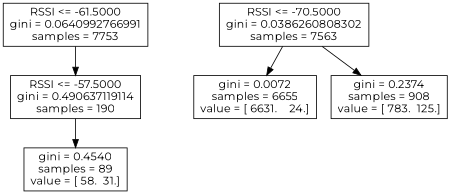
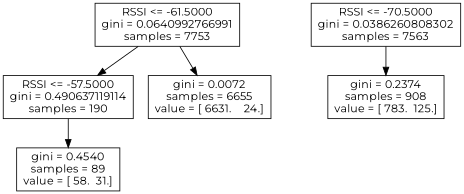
  digraph {
    fontname=Montserrat
    node [fontname=Montserrat shape=box]
    edge [fontname=Montserrat]
    n1 [label="RSSI <= -61.5000\ngini = 0.0640992766991\nsamples = 7753"]
    n2 [label="RSSI <= -57.5000\ngini = 0.490637119114\nsamples = 190"]
    n3 [label="RSSI <= -70.5000\ngini = 0.0386260808302\nsamples = 7563"]
    n4 [label="gini = 0.0072\nsamples = 6655\nvalue = [ 6631.    24.]"]
    n5 [label="gini = 0.2374\nsamples = 908\nvalue = [ 783.  125.]"]
    n6 [label="gini = 0.4540\nsamples = 89\nvalue = [ 58.  31.]"]
    n1 -> n2
    n2 -> n6
-   n3 -> n4
+   n1 -> n4
    n3 -> n5
  }
